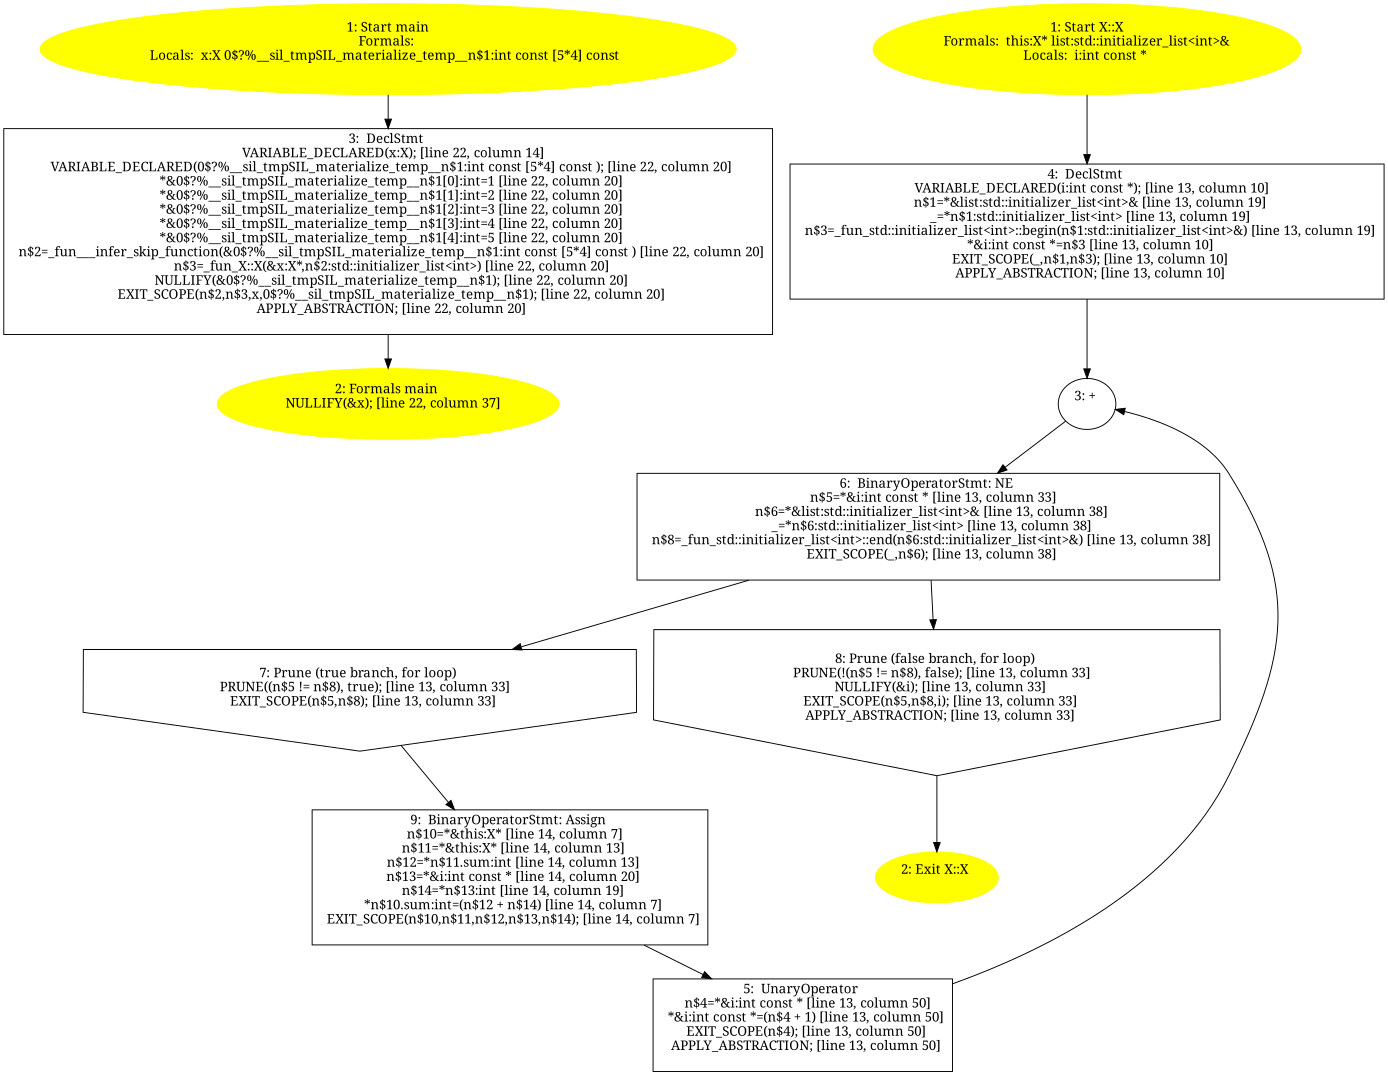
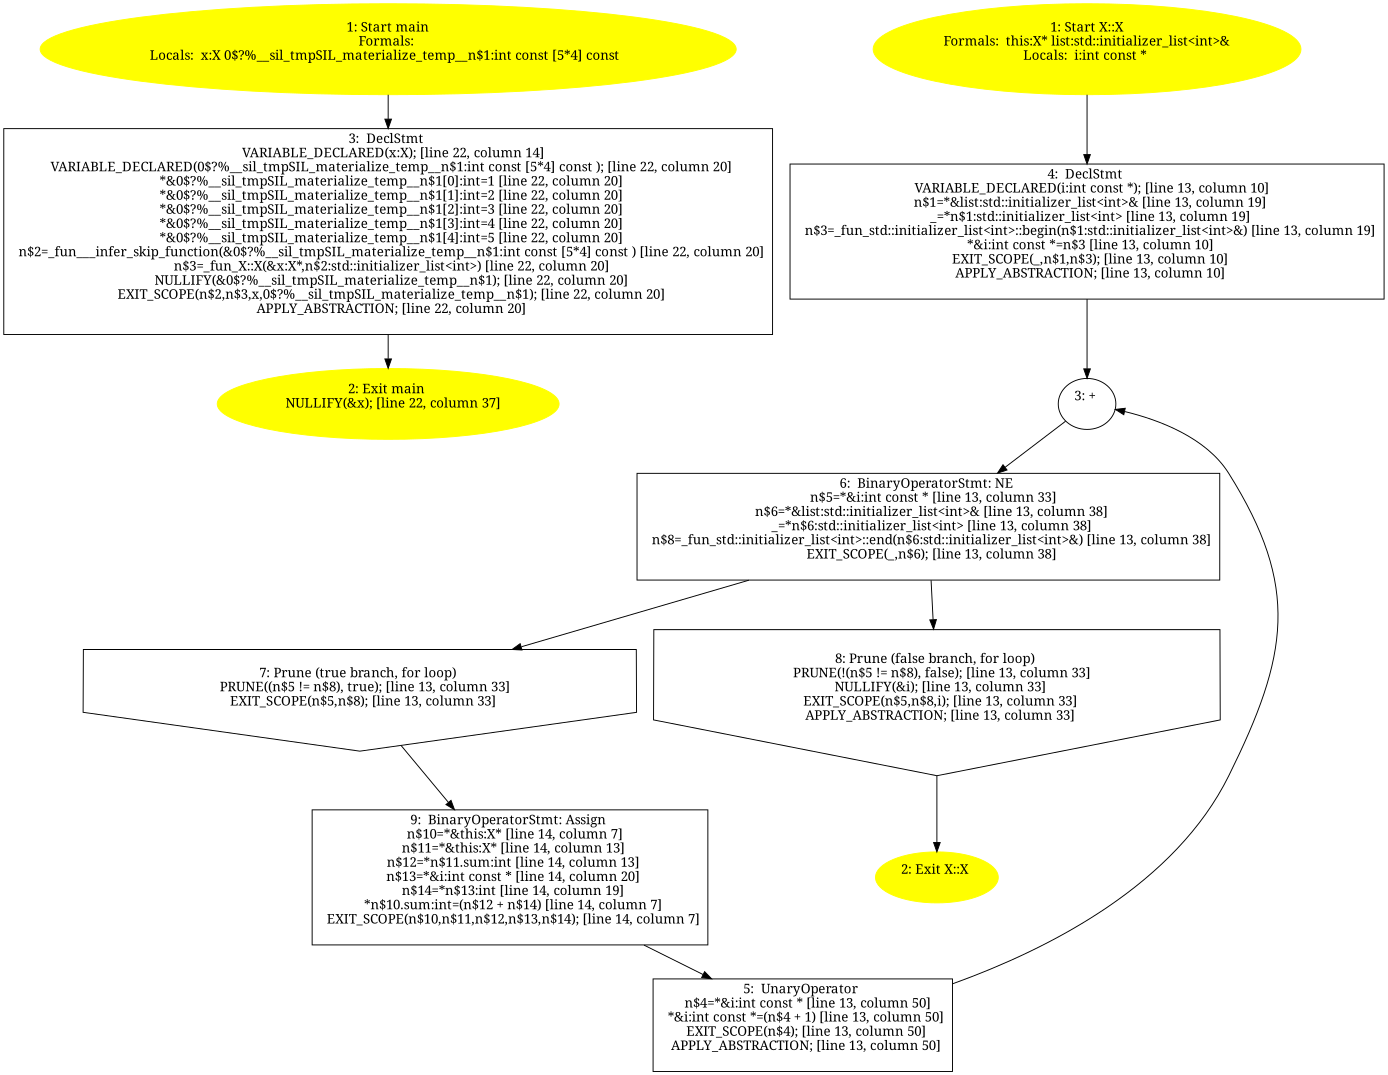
  digraph {
    fontname="Noto Serif"
    node [fontname="Noto Serif"]
    edge [fontname="Noto Serif"]
    n1 [color=yellow label="1: Start main\nFormals: \nLocals:  x:X 0$?%__sil_tmpSIL_materialize_temp__n$1:int const [5*4] const  \n  " style=filled]
    n2 [label="3:  DeclStmt \n   VARIABLE_DECLARED(x:X); [line 22, column 14]\n  VARIABLE_DECLARED(0$?%__sil_tmpSIL_materialize_temp__n$1:int const [5*4] const ); [line 22, column 20]\n  *&0$?%__sil_tmpSIL_materialize_temp__n$1[0]:int=1 [line 22, column 20]\n  *&0$?%__sil_tmpSIL_materialize_temp__n$1[1]:int=2 [line 22, column 20]\n  *&0$?%__sil_tmpSIL_materialize_temp__n$1[2]:int=3 [line 22, column 20]\n  *&0$?%__sil_tmpSIL_materialize_temp__n$1[3]:int=4 [line 22, column 20]\n  *&0$?%__sil_tmpSIL_materialize_temp__n$1[4]:int=5 [line 22, column 20]\n  n$2=_fun___infer_skip_function(&0$?%__sil_tmpSIL_materialize_temp__n$1:int const [5*4] const ) [line 22, column 20]\n  n$3=_fun_X::X(&x:X*,n$2:std::initializer_list<int>) [line 22, column 20]\n  NULLIFY(&0$?%__sil_tmpSIL_materialize_temp__n$1); [line 22, column 20]\n  EXIT_SCOPE(n$2,n$3,x,0$?%__sil_tmpSIL_materialize_temp__n$1); [line 22, column 20]\n  APPLY_ABSTRACTION; [line 22, column 20]\n " shape=box]
-   n3 [color=yellow label="2: Formals main \n   NULLIFY(&x); [line 22, column 37]\n " style=filled]
+   n3 [color=yellow label="2: Exit main \n   NULLIFY(&x); [line 22, column 37]\n " style=filled]
    n4 [color=yellow label="1: Start X::X\nFormals:  this:X* list:std::initializer_list<int>&\nLocals:  i:int const * \n  " style=filled]
    n5 [label="4:  DeclStmt \n   VARIABLE_DECLARED(i:int const *); [line 13, column 10]\n  n$1=*&list:std::initializer_list<int>& [line 13, column 19]\n  _=*n$1:std::initializer_list<int> [line 13, column 19]\n  n$3=_fun_std::initializer_list<int>::begin(n$1:std::initializer_list<int>&) [line 13, column 19]\n  *&i:int const *=n$3 [line 13, column 10]\n  EXIT_SCOPE(_,n$1,n$3); [line 13, column 10]\n  APPLY_ABSTRACTION; [line 13, column 10]\n " shape=box]
    n6 [label="3: + \n  "]
    n7 [color=yellow label="2: Exit X::X \n  " style=filled]
    n8 [label="6:  BinaryOperatorStmt: NE \n   n$5=*&i:int const * [line 13, column 33]\n  n$6=*&list:std::initializer_list<int>& [line 13, column 38]\n  _=*n$6:std::initializer_list<int> [line 13, column 38]\n  n$8=_fun_std::initializer_list<int>::end(n$6:std::initializer_list<int>&) [line 13, column 38]\n  EXIT_SCOPE(_,n$6); [line 13, column 38]\n " shape=box]
    n9 [label="7: Prune (true branch, for loop) \n   PRUNE((n$5 != n$8), true); [line 13, column 33]\n  EXIT_SCOPE(n$5,n$8); [line 13, column 33]\n " shape=invhouse]
    n10 [label="8: Prune (false branch, for loop) \n   PRUNE(!(n$5 != n$8), false); [line 13, column 33]\n  NULLIFY(&i); [line 13, column 33]\n  EXIT_SCOPE(n$5,n$8,i); [line 13, column 33]\n  APPLY_ABSTRACTION; [line 13, column 33]\n " shape=invhouse]
    n11 [label="5:  UnaryOperator \n   n$4=*&i:int const * [line 13, column 50]\n  *&i:int const *=(n$4 + 1) [line 13, column 50]\n  EXIT_SCOPE(n$4); [line 13, column 50]\n  APPLY_ABSTRACTION; [line 13, column 50]\n " shape=box]
    n12 [label="9:  BinaryOperatorStmt: Assign \n   n$10=*&this:X* [line 14, column 7]\n  n$11=*&this:X* [line 14, column 13]\n  n$12=*n$11.sum:int [line 14, column 13]\n  n$13=*&i:int const * [line 14, column 20]\n  n$14=*n$13:int [line 14, column 19]\n  *n$10.sum:int=(n$12 + n$14) [line 14, column 7]\n  EXIT_SCOPE(n$10,n$11,n$12,n$13,n$14); [line 14, column 7]\n " shape=box]
    n1 -> n2
    n2 -> n3
    n4 -> n5
    n5 -> n6
    n6 -> n8
    n8 -> n9
    n8 -> n10
    n9 -> n12
    n10 -> n7
    n11 -> n6
    n12 -> n11
  }
